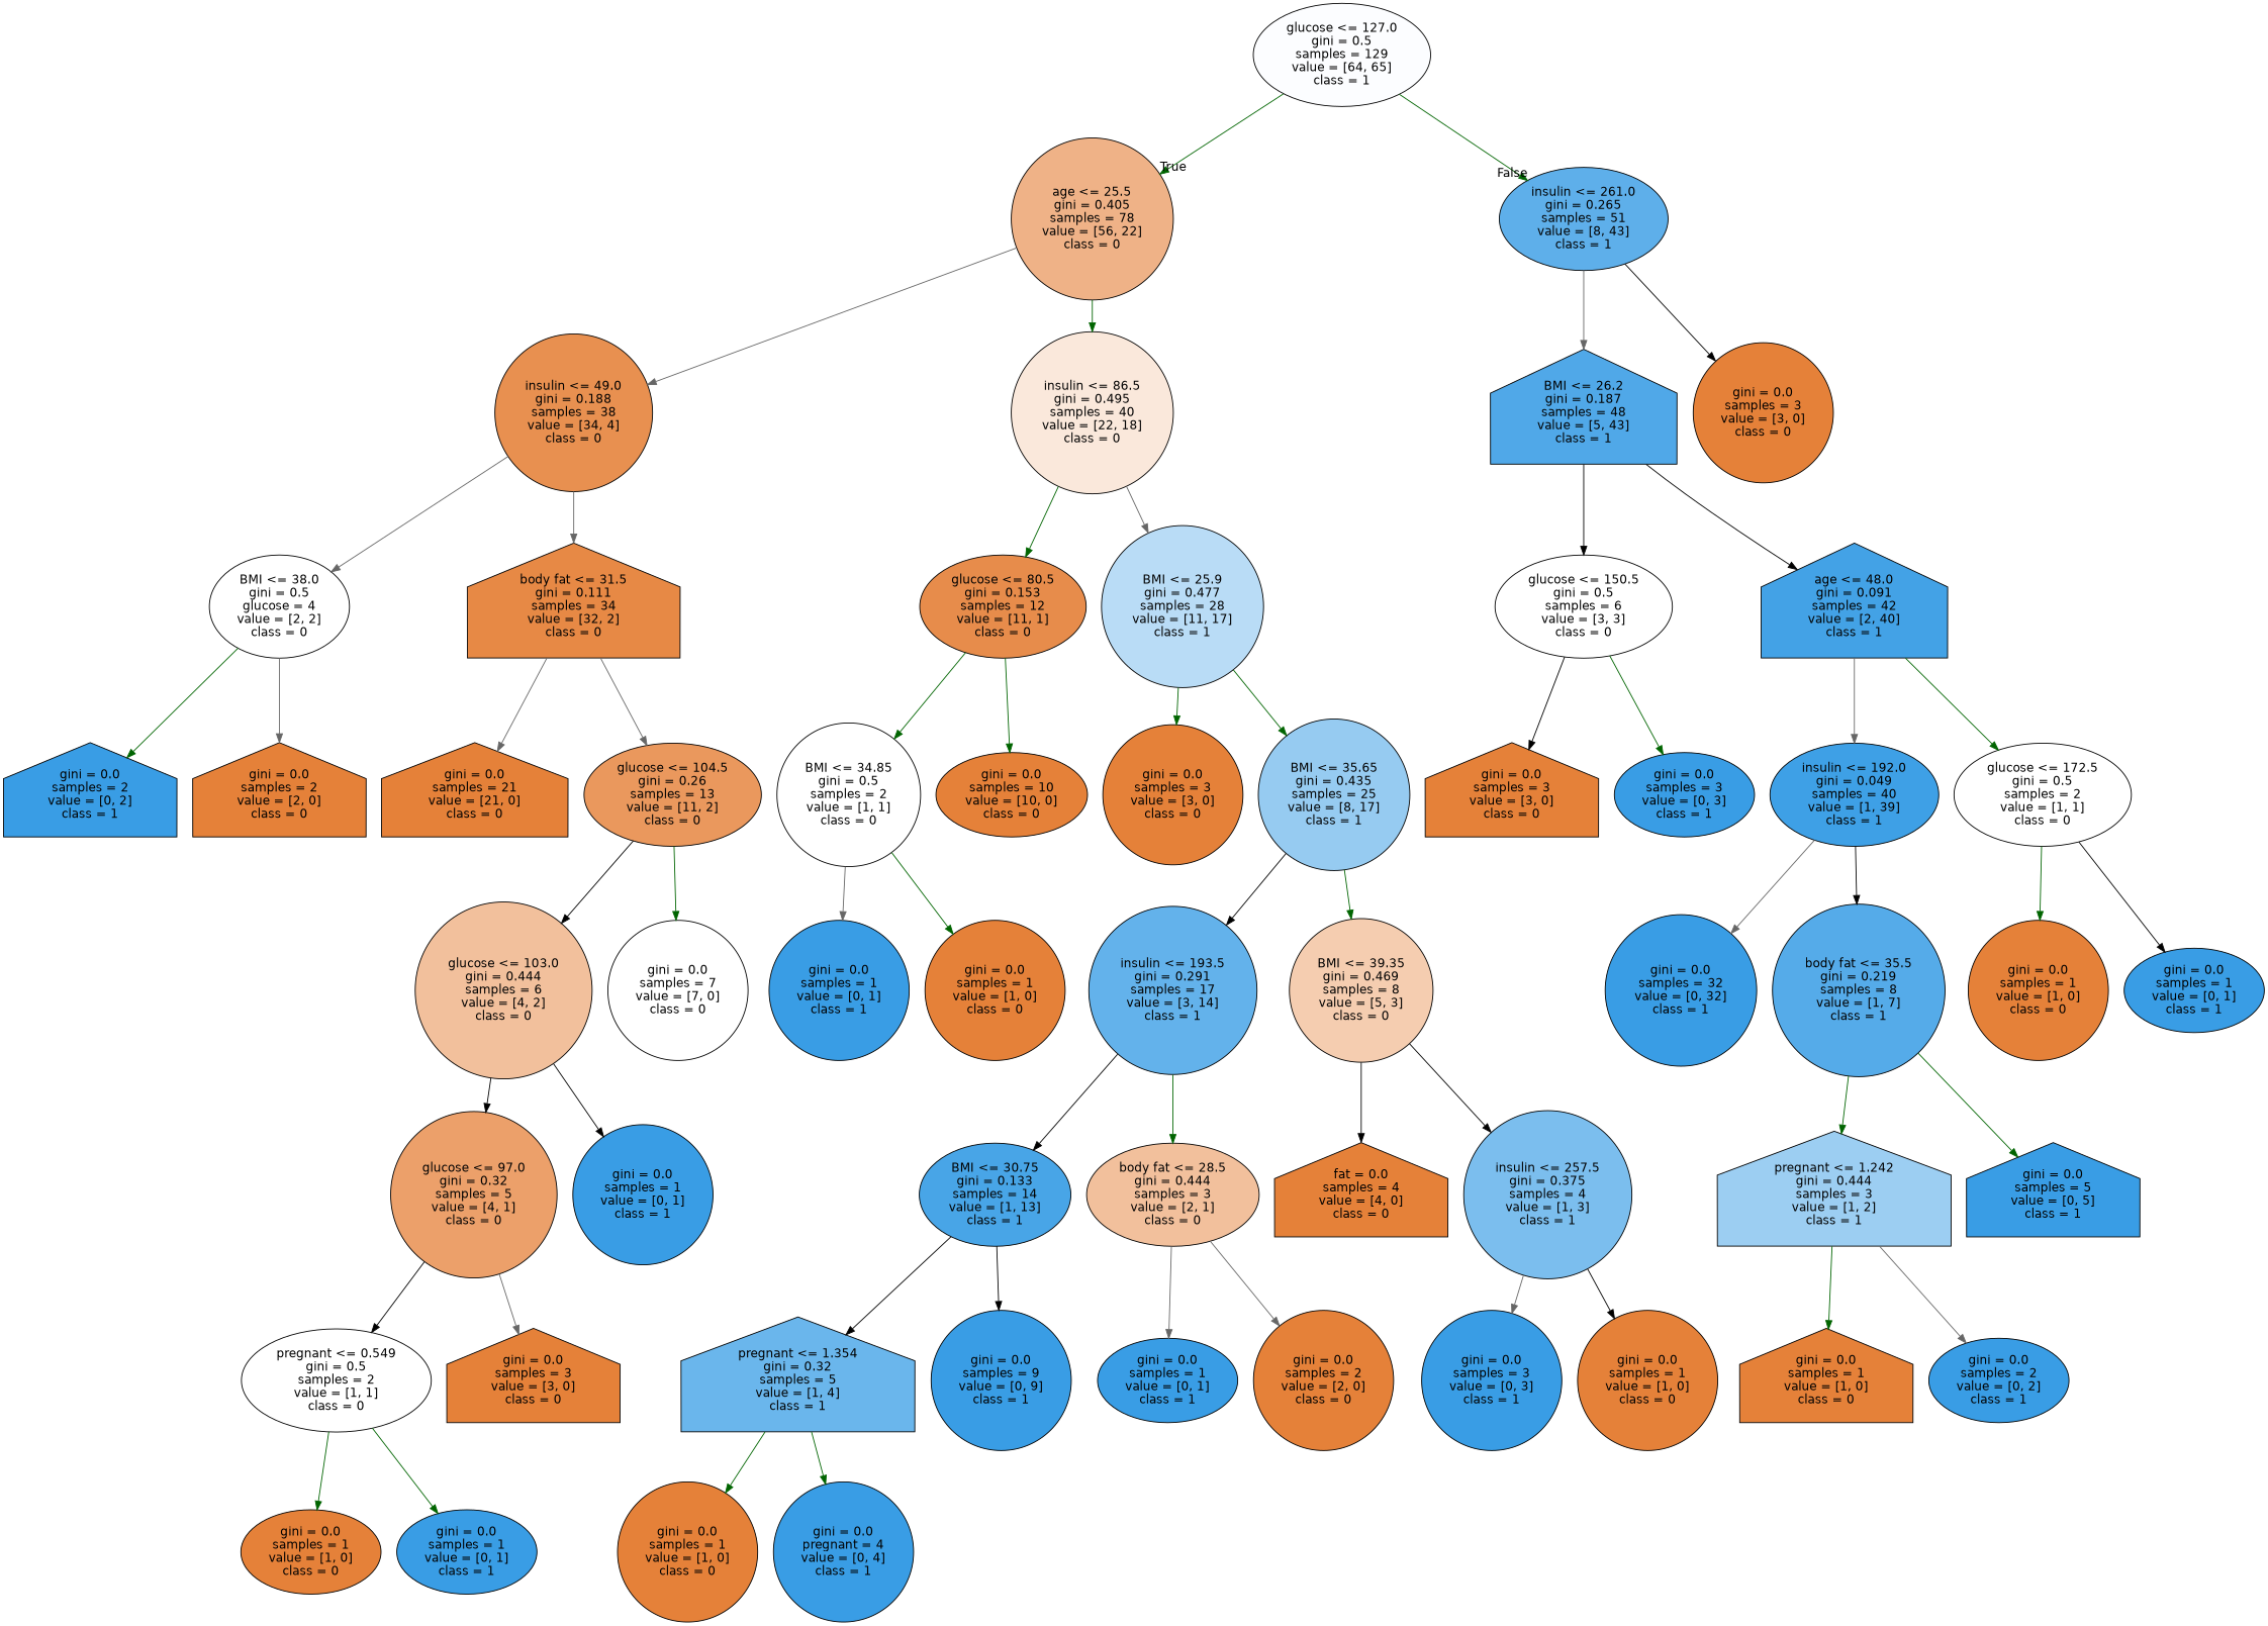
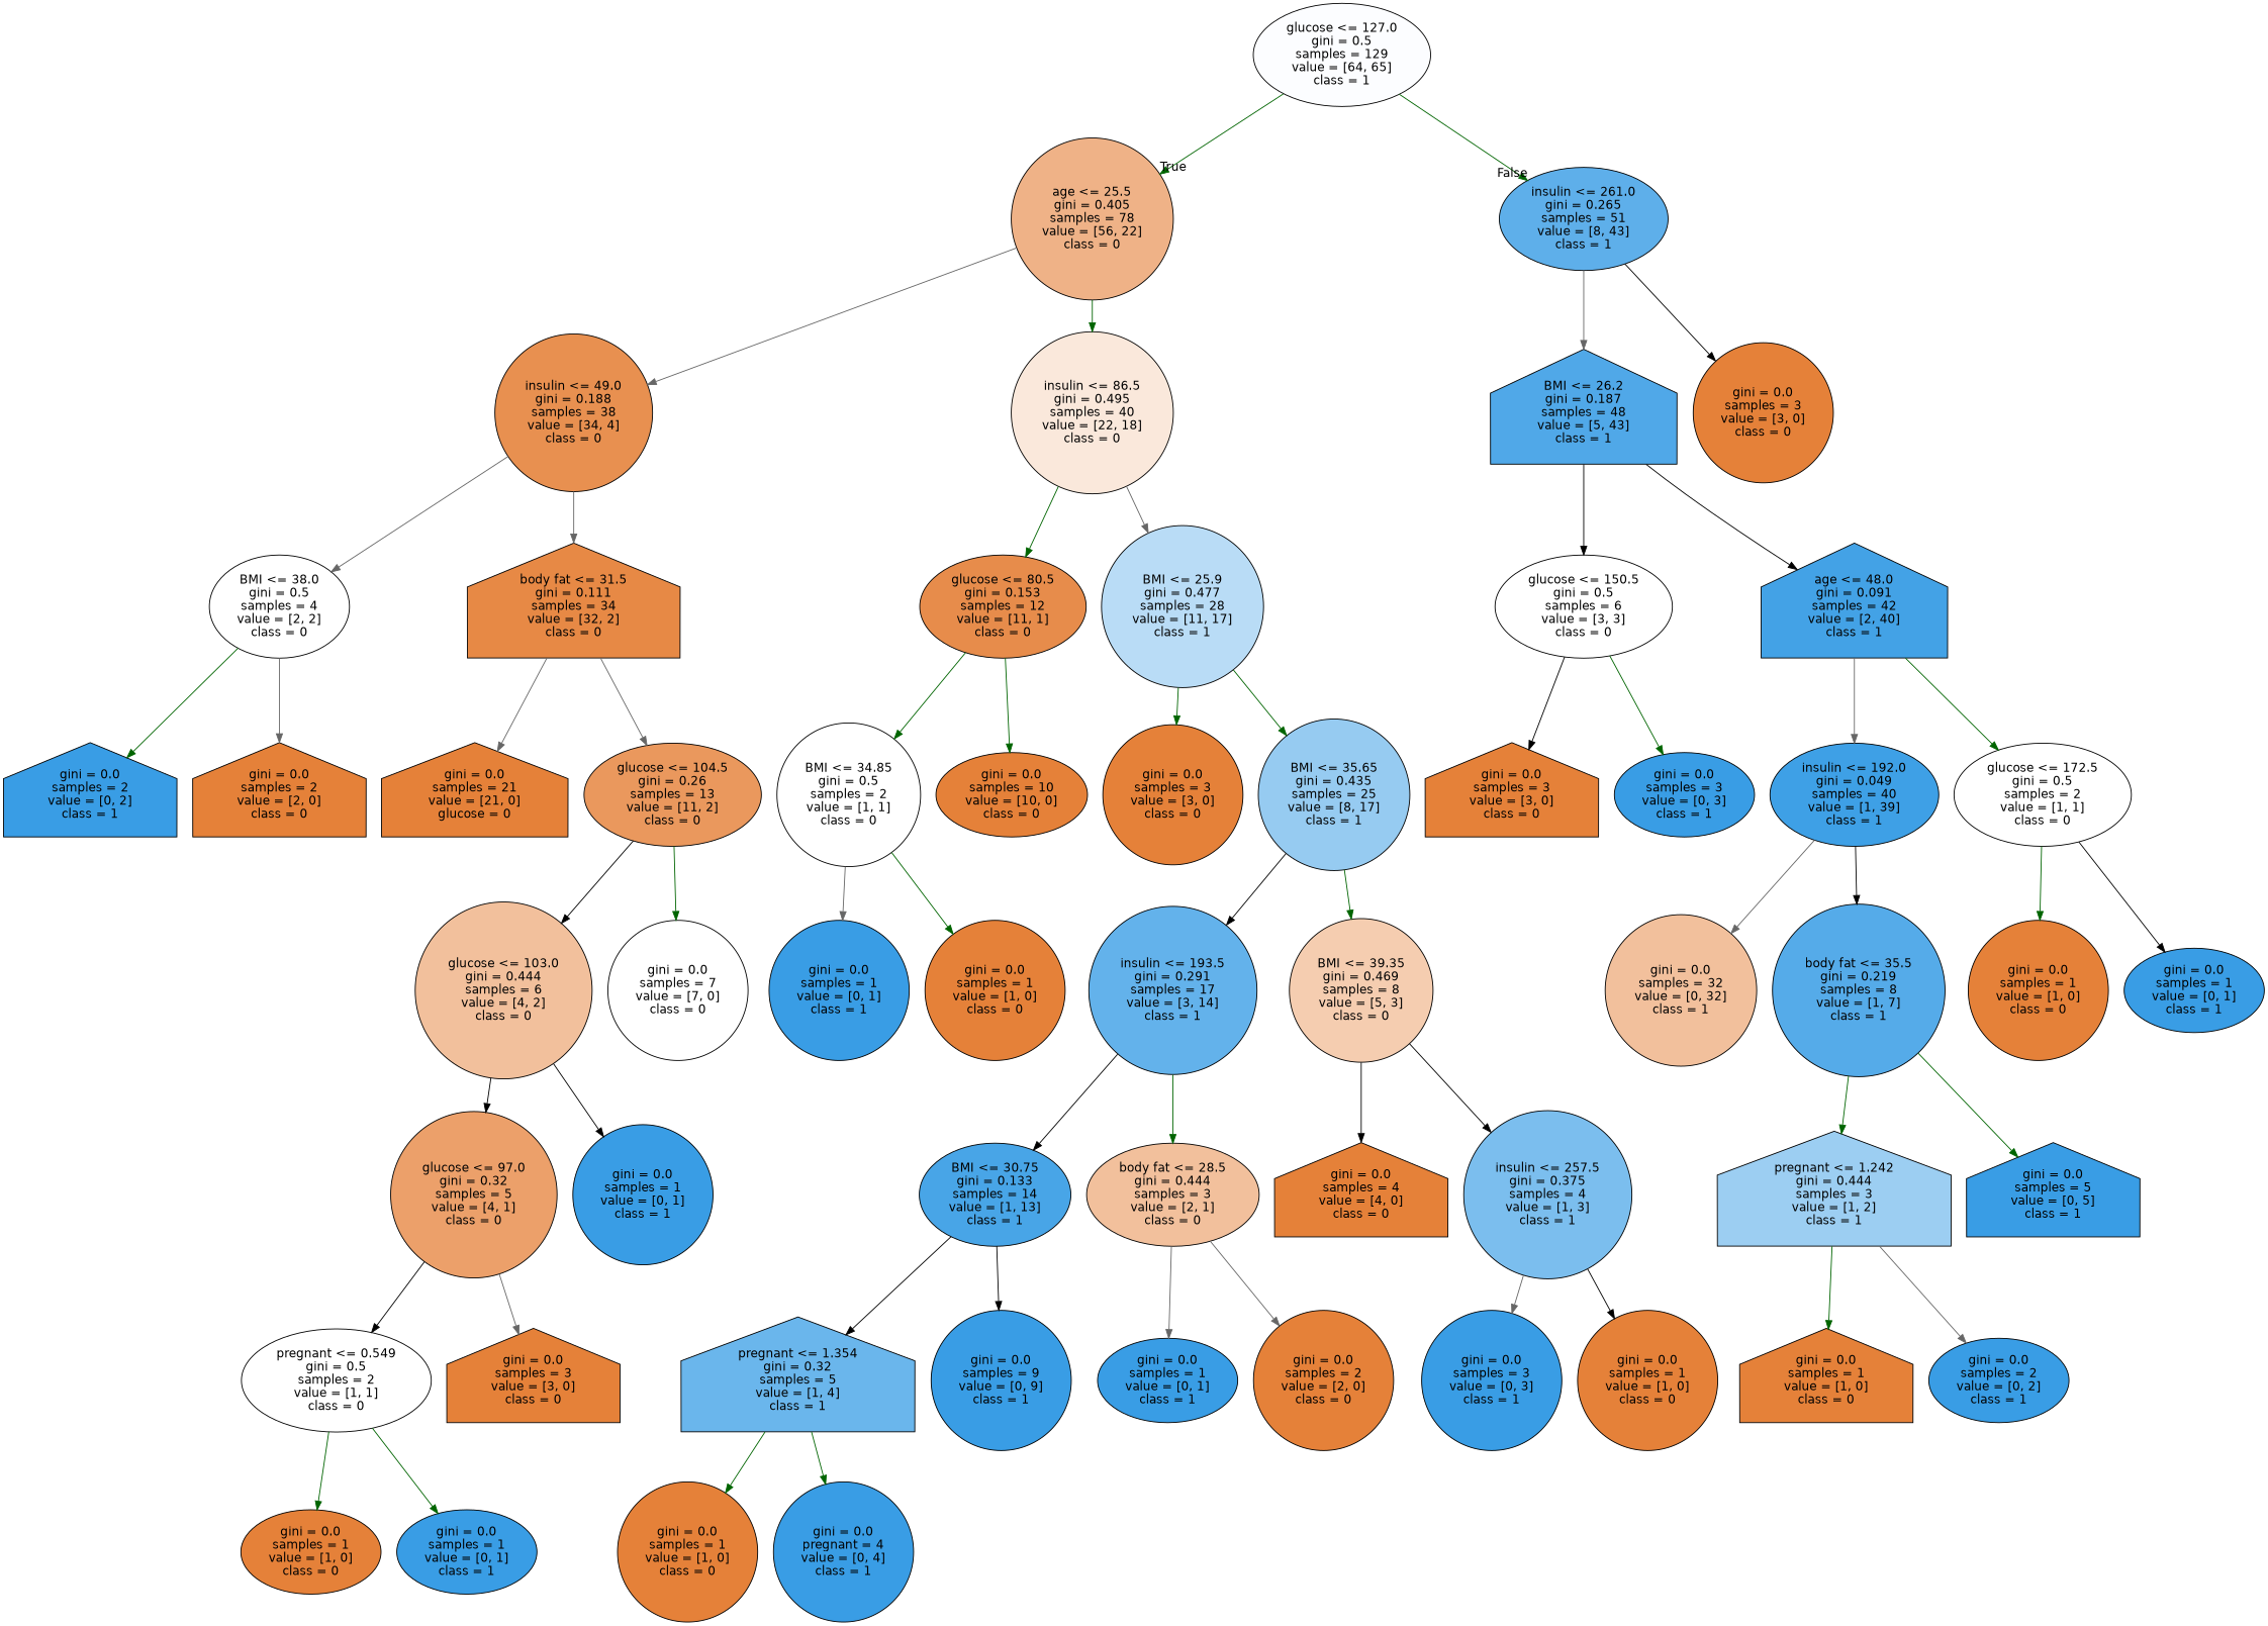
  digraph {
    node [color=black fillcolor="#e58139" fontname=helvetica shape=circle style=filled]
    edge [color=darkgreen fontname=helvetica]
    n1 [fillcolor="#fcfdff" label="glucose <= 127.0\ngini = 0.5\nsamples = 129\nvalue = [64, 65]\nclass = 1" shape=ellipse]
    n2 [fillcolor="#efb287" label="age <= 25.5\ngini = 0.405\nsamples = 78\nvalue = [56, 22]\nclass = 0"]
    n3 [fillcolor="#5eafea" label="insulin <= 261.0\ngini = 0.265\nsamples = 51\nvalue = [8, 43]\nclass = 1" shape=ellipse]
    n4 [fillcolor="#e89050" label="insulin <= 49.0\ngini = 0.188\nsamples = 38\nvalue = [34, 4]\nclass = 0"]
    n5 [fillcolor="#fae8db" label="insulin <= 86.5\ngini = 0.495\nsamples = 40\nvalue = [22, 18]\nclass = 0"]
    n6 [fillcolor="#50a8e8" label="BMI <= 26.2\ngini = 0.187\nsamples = 48\nvalue = [5, 43]\nclass = 1" shape=house]
    n7 [label="gini = 0.0\nsamples = 3\nvalue = [3, 0]\nclass = 0"]
-   n8 [fillcolor="#ffffff" label="BMI <= 38.0\ngini = 0.5\nglucose = 4\nvalue = [2, 2]\nclass = 0" shape=ellipse]
+   n8 [fillcolor="#ffffff" label="BMI <= 38.0\ngini = 0.5\nsamples = 4\nvalue = [2, 2]\nclass = 0" shape=ellipse]
    n9 [fillcolor="#e78945" label="body fat <= 31.5\ngini = 0.111\nsamples = 34\nvalue = [32, 2]\nclass = 0" shape=house]
    n10 [fillcolor="#e78c4b" label="glucose <= 80.5\ngini = 0.153\nsamples = 12\nvalue = [11, 1]\nclass = 0" shape=ellipse]
    n11 [fillcolor="#b9dcf6" label="BMI <= 25.9\ngini = 0.477\nsamples = 28\nvalue = [11, 17]\nclass = 1"]
    n12 [fillcolor="#399de5" label="gini = 0.0\nsamples = 2\nvalue = [0, 2]\nclass = 1" shape=house]
    n13 [label="gini = 0.0\nsamples = 2\nvalue = [2, 0]\nclass = 0" shape=house]
-   n14 [label="gini = 0.0\nsamples = 21\nvalue = [21, 0]\nclass = 0" shape=house]
+   n14 [label="gini = 0.0\nsamples = 21\nvalue = [21, 0]\nglucose = 0" shape=house]
    n15 [fillcolor="#ea985d" label="glucose <= 104.5\ngini = 0.26\nsamples = 13\nvalue = [11, 2]\nclass = 0" shape=ellipse]
    n16 [fillcolor="#f2c09c" label="glucose <= 103.0\ngini = 0.444\nsamples = 6\nvalue = [4, 2]\nclass = 0"]
    n17 [fillcolor="#ffffff" label="gini = 0.0\nsamples = 7\nvalue = [7, 0]\nclass = 0"]
    n18 [fillcolor="#eca06a" label="glucose <= 97.0\ngini = 0.32\nsamples = 5\nvalue = [4, 1]\nclass = 0"]
    n19 [fillcolor="#399de5" label="gini = 0.0\nsamples = 1\nvalue = [0, 1]\nclass = 1"]
    n20 [fillcolor="#ffffff" label="pregnant <= 0.549\ngini = 0.5\nsamples = 2\nvalue = [1, 1]\nclass = 0" shape=ellipse]
    n21 [label="gini = 0.0\nsamples = 3\nvalue = [3, 0]\nclass = 0" shape=house]
    n22 [label="gini = 0.0\nsamples = 1\nvalue = [1, 0]\nclass = 0" shape=ellipse]
    n23 [fillcolor="#399de5" label="gini = 0.0\nsamples = 1\nvalue = [0, 1]\nclass = 1" shape=ellipse]
    n24 [fillcolor="#ffffff" label="BMI <= 34.85\ngini = 0.5\nsamples = 2\nvalue = [1, 1]\nclass = 0"]
    n25 [label="gini = 0.0\nsamples = 10\nvalue = [10, 0]\nclass = 0" shape=ellipse]
    n26 [label="gini = 0.0\nsamples = 3\nvalue = [3, 0]\nclass = 0"]
    n27 [fillcolor="#96cbf1" label="BMI <= 35.65\ngini = 0.435\nsamples = 25\nvalue = [8, 17]\nclass = 1"]
    n28 [fillcolor="#399de5" label="gini = 0.0\nsamples = 1\nvalue = [0, 1]\nclass = 1"]
    n29 [label="gini = 0.0\nsamples = 1\nvalue = [1, 0]\nclass = 0"]
    n30 [fillcolor="#63b2eb" label="insulin <= 193.5\ngini = 0.291\nsamples = 17\nvalue = [3, 14]\nclass = 1"]
    n31 [fillcolor="#f5cdb0" label="BMI <= 39.35\ngini = 0.469\nsamples = 8\nvalue = [5, 3]\nclass = 0"]
    n32 [fillcolor="#48a5e7" label="BMI <= 30.75\ngini = 0.133\nsamples = 14\nvalue = [1, 13]\nclass = 1" shape=ellipse]
    n33 [fillcolor="#f2c09c" label="body fat <= 28.5\ngini = 0.444\nsamples = 3\nvalue = [2, 1]\nclass = 0" shape=ellipse]
-   n34 [label="fat = 0.0\nsamples = 4\nvalue = [4, 0]\nclass = 0" shape=house]
+   n34 [label="gini = 0.0\nsamples = 4\nvalue = [4, 0]\nclass = 0" shape=house]
    n35 [fillcolor="#7bbeee" label="insulin <= 257.5\ngini = 0.375\nsamples = 4\nvalue = [1, 3]\nclass = 1"]
    n36 [fillcolor="#6ab6ec" label="pregnant <= 1.354\ngini = 0.32\nsamples = 5\nvalue = [1, 4]\nclass = 1" shape=house]
    n37 [fillcolor="#399de5" label="gini = 0.0\nsamples = 9\nvalue = [0, 9]\nclass = 1"]
    n38 [fillcolor="#399de5" label="gini = 0.0\nsamples = 1\nvalue = [0, 1]\nclass = 1" shape=ellipse]
    n39 [label="gini = 0.0\nsamples = 2\nvalue = [2, 0]\nclass = 0"]
    n40 [label="gini = 0.0\nsamples = 1\nvalue = [1, 0]\nclass = 0"]
    n41 [fillcolor="#399de5" label="gini = 0.0\npregnant = 4\nvalue = [0, 4]\nclass = 1"]
    n42 [fillcolor="#399de5" label="gini = 0.0\nsamples = 3\nvalue = [0, 3]\nclass = 1"]
    n43 [label="gini = 0.0\nsamples = 1\nvalue = [1, 0]\nclass = 0"]
    n44 [fillcolor="#ffffff" label="glucose <= 150.5\ngini = 0.5\nsamples = 6\nvalue = [3, 3]\nclass = 0" shape=ellipse]
    n45 [fillcolor="#43a2e6" label="age <= 48.0\ngini = 0.091\nsamples = 42\nvalue = [2, 40]\nclass = 1" shape=house]
    n46 [label="gini = 0.0\nsamples = 3\nvalue = [3, 0]\nclass = 0" shape=house]
    n47 [fillcolor="#399de5" label="gini = 0.0\nsamples = 3\nvalue = [0, 3]\nclass = 1" shape=ellipse]
    n48 [fillcolor="#3ea0e6" label="insulin <= 192.0\ngini = 0.049\nsamples = 40\nvalue = [1, 39]\nclass = 1" shape=ellipse]
    n49 [fillcolor="#ffffff" label="glucose <= 172.5\ngini = 0.5\nsamples = 2\nvalue = [1, 1]\nclass = 0" shape=ellipse]
-   n50 [fillcolor="#399de5" label="gini = 0.0\nsamples = 32\nvalue = [0, 32]\nclass = 1"]
+   n50 [fillcolor="#f2c09c" label="gini = 0.0\nsamples = 32\nvalue = [0, 32]\nclass = 1"]
    n51 [fillcolor="#55abe9" label="body fat <= 35.5\ngini = 0.219\nsamples = 8\nvalue = [1, 7]\nclass = 1"]
    n52 [label="gini = 0.0\nsamples = 1\nvalue = [1, 0]\nclass = 0"]
    n53 [fillcolor="#399de5" label="gini = 0.0\nsamples = 1\nvalue = [0, 1]\nclass = 1" shape=ellipse]
    n54 [fillcolor="#9ccef2" label="pregnant <= 1.242\ngini = 0.444\nsamples = 3\nvalue = [1, 2]\nclass = 1" shape=house]
    n55 [fillcolor="#399de5" label="gini = 0.0\nsamples = 5\nvalue = [0, 5]\nclass = 1" shape=house]
    n56 [label="gini = 0.0\nsamples = 1\nvalue = [1, 0]\nclass = 0" shape=house]
    n57 [fillcolor="#399de5" label="gini = 0.0\nsamples = 2\nvalue = [0, 2]\nclass = 1" shape=ellipse]
    n1 -> n2 [headlabel=True labelangle=45 labeldistance=2.5]
    n1 -> n3 [headlabel=False labelangle=-45 labeldistance=2.5]
    n2 -> n4 [color=gray40]
    n2 -> n5
    n3 -> n6 [color=gray40]
    n3 -> n7 [color=black]
    n4 -> n8 [color=gray40]
    n4 -> n9 [color=gray40]
    n5 -> n10
    n5 -> n11 [color=gray40]
    n6 -> n44 [color=black]
    n6 -> n45 [color=black]
    n8 -> n12
    n8 -> n13 [color=gray40]
    n9 -> n14 [color=gray40]
    n9 -> n15 [color=gray40]
    n10 -> n24
    n10 -> n25
    n11 -> n26
    n11 -> n27
    n15 -> n16 [color=black]
    n15 -> n17
    n16 -> n18 [color=black]
    n16 -> n19 [color=black]
    n18 -> n20 [color=black]
    n18 -> n21 [color=gray40]
    n20 -> n22
    n20 -> n23
    n24 -> n28 [color=gray40]
    n24 -> n29
    n27 -> n30 [color=black]
    n27 -> n31
    n30 -> n32 [color=black]
    n30 -> n33
    n31 -> n34 [color=black]
    n31 -> n35 [color=black]
    n32 -> n36 [color=black]
    n32 -> n37 [color=black]
    n33 -> n38 [color=gray40]
    n33 -> n39 [color=gray40]
    n35 -> n42 [color=gray40]
    n35 -> n43 [color=black]
    n36 -> n40
    n36 -> n41
    n44 -> n46 [color=black]
    n44 -> n47
    n45 -> n48 [color=gray40]
    n45 -> n49
    n48 -> n50 [color=gray40]
    n48 -> n51 [color=black]
    n49 -> n52
    n49 -> n53 [color=black]
    n51 -> n54
    n51 -> n55
    n54 -> n56
    n54 -> n57 [color=gray40]
  }
